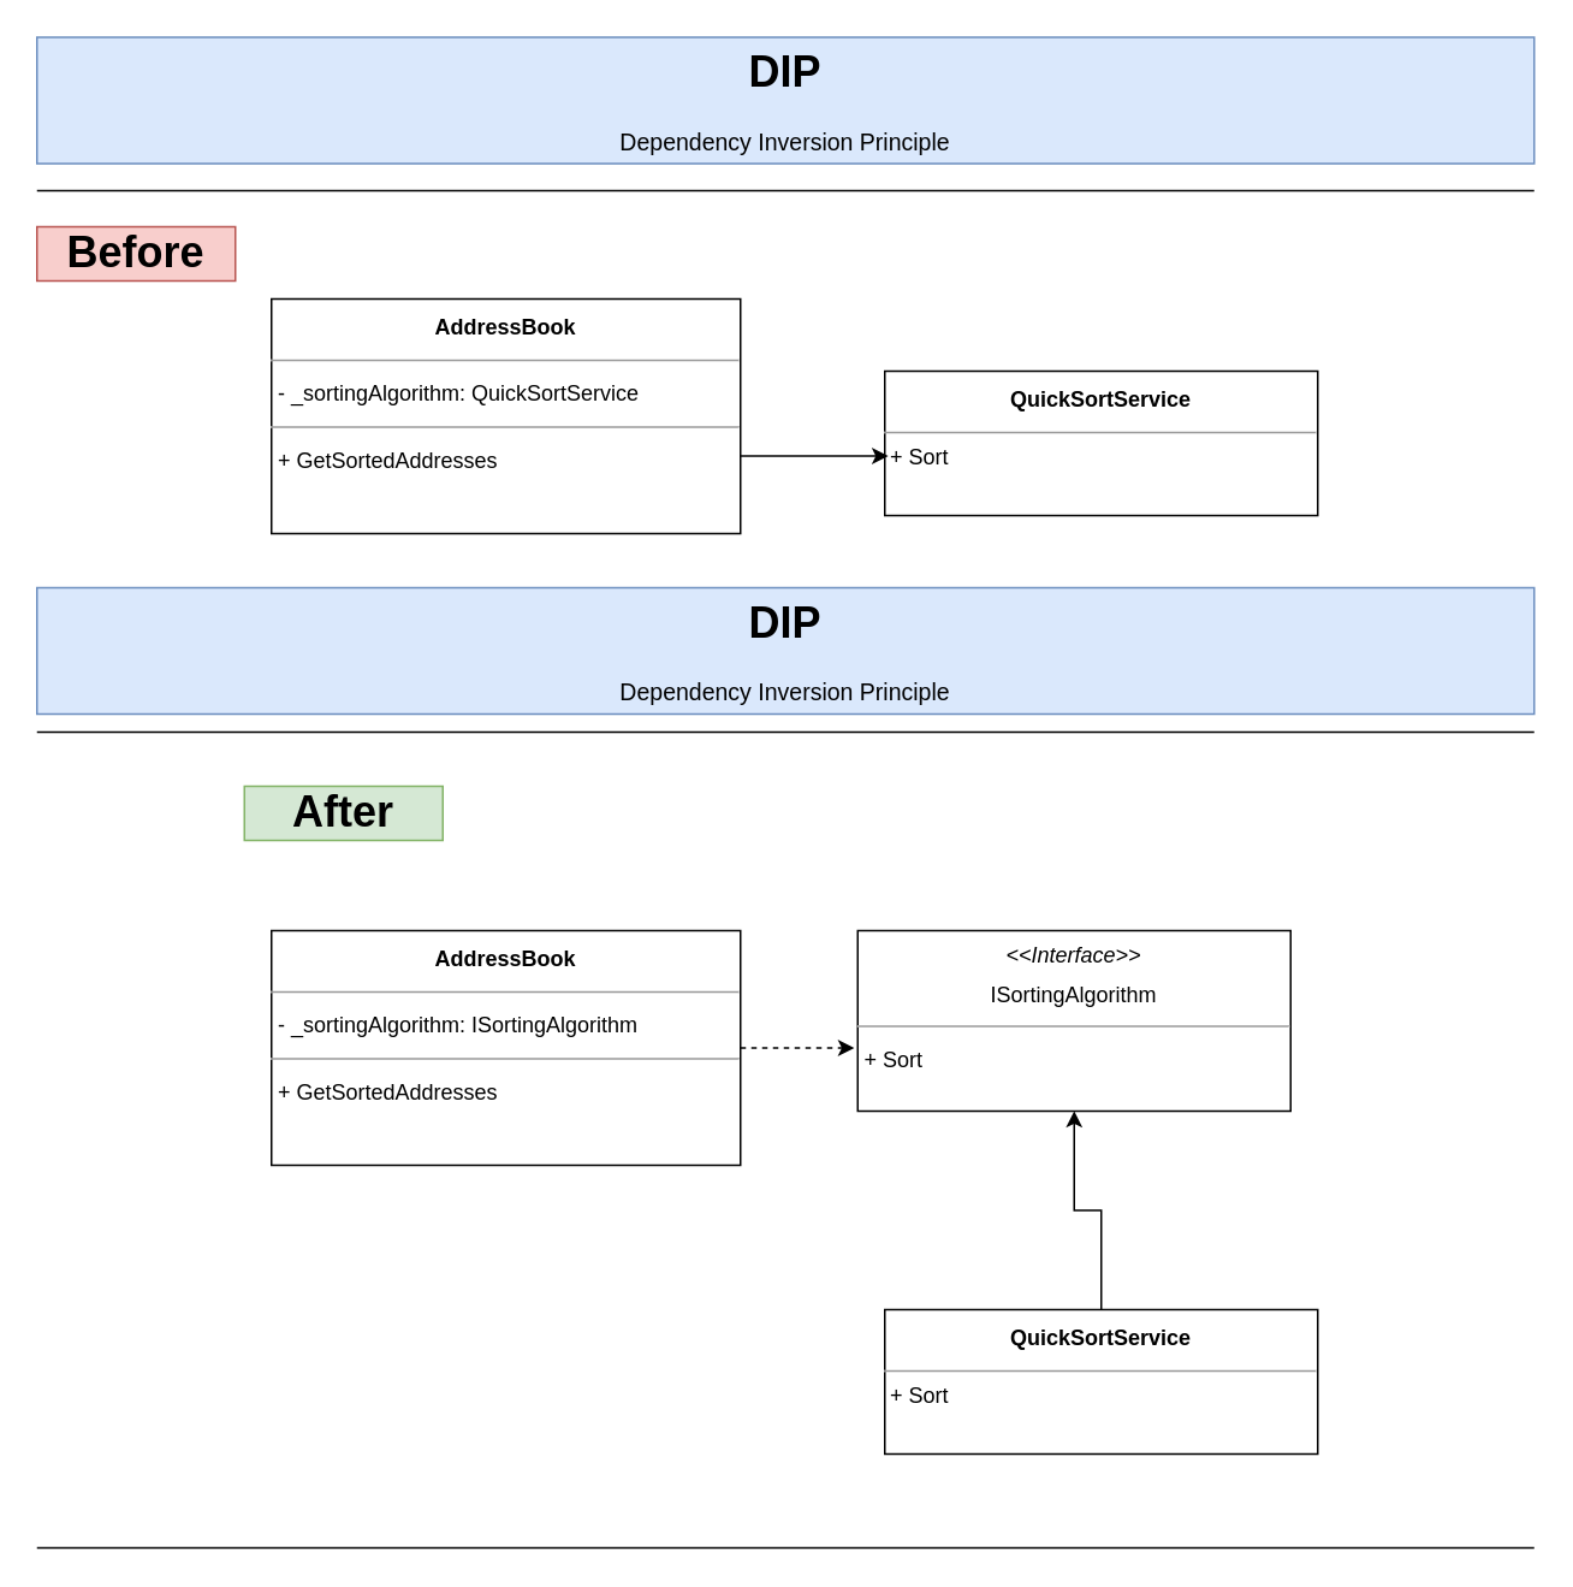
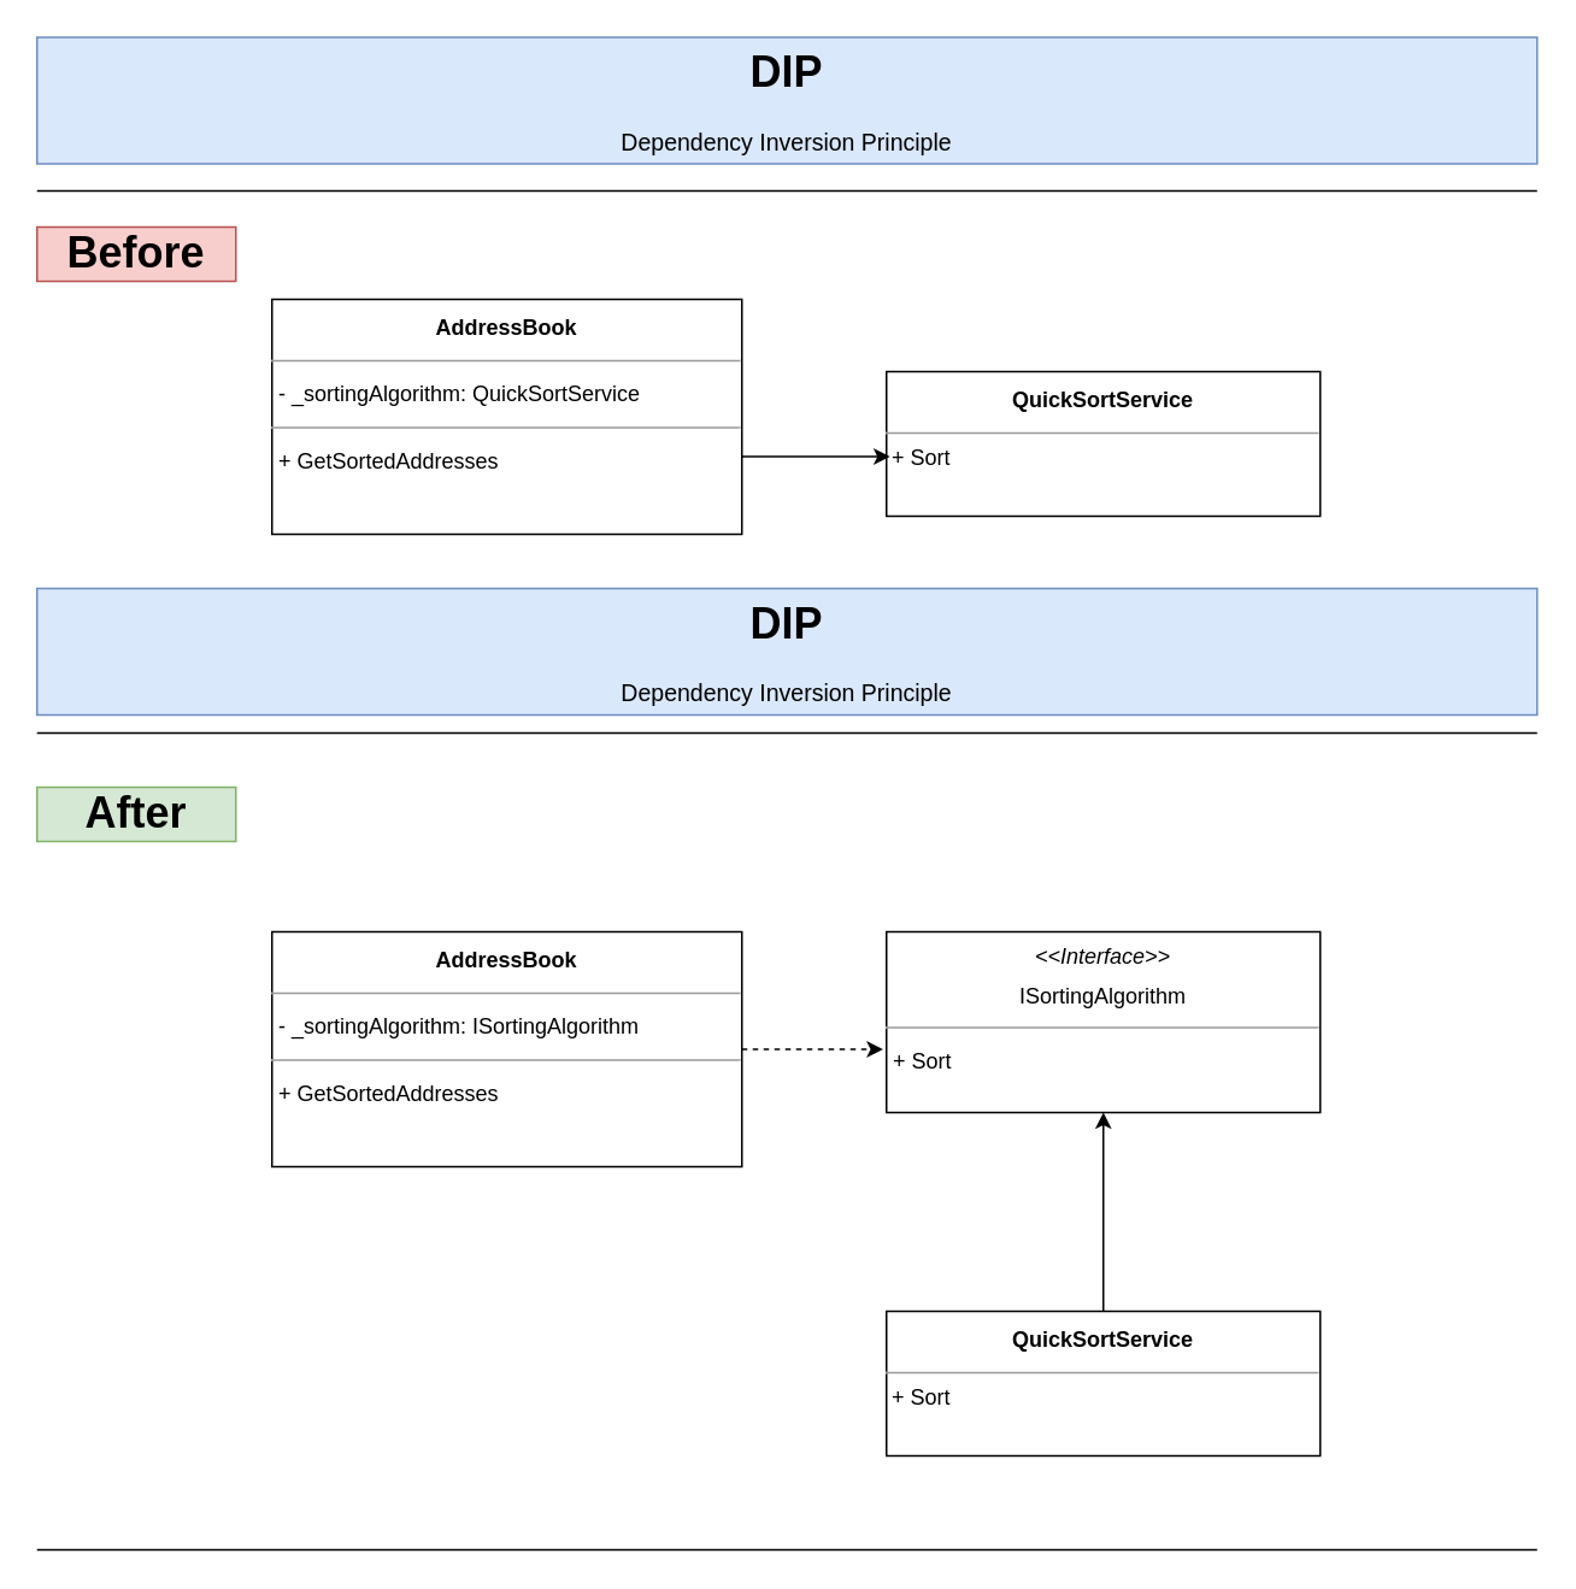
  <mxCell id="0" />
  <mxCell id="1" parent="0" />
  <mxCell id="2" value="&lt;h1 style=&quot;&quot;&gt;DIP&lt;/h1&gt;&lt;p style=&quot;font-size: 13px;&quot;&gt;Dependency Inversion Principle&lt;/p&gt;" style="text;html=1;strokeColor=#6c8ebf;fillColor=#dae8fc;spacing=5;spacingTop=-20;whiteSpace=wrap;overflow=hidden;rounded=0;align=center;" parent="1" vertex="1"><mxGeometry x="20" y="20" width="830" height="70" as="geometry" /></mxCell>
  <mxCell id="3" value="&lt;h1&gt;Before&lt;/h1&gt;" style="text;html=1;strokeColor=#b85450;fillColor=#f8cecc;align=center;verticalAlign=middle;whiteSpace=wrap;rounded=0;" parent="1" vertex="1"><mxGeometry x="20" y="125" width="110" height="30" as="geometry" /></mxCell>
- <mxCell id="4" value="&lt;h1&gt;After&lt;/h1&gt;" style="text;html=1;strokeColor=#82b366;fillColor=#d5e8d4;align=center;verticalAlign=middle;whiteSpace=wrap;rounded=0;" parent="1" vertex="1"><mxGeometry x="135" y="435" width="110" height="30" as="geometry" /></mxCell>
+ <mxCell id="4" value="&lt;h1&gt;After&lt;/h1&gt;" style="text;html=1;strokeColor=#82b366;fillColor=#d5e8d4;align=center;verticalAlign=middle;whiteSpace=wrap;rounded=0;" parent="1" vertex="1"><mxGeometry x="20" y="435" width="110" height="30" as="geometry" /></mxCell>
  <mxCell id="5" value="" style="endArrow=none;html=1;rounded=0;" parent="1" edge="1"><mxGeometry width="50" height="50" relative="1" as="geometry"><mxPoint x="20" y="405" as="sourcePoint" /><mxPoint x="850" y="405" as="targetPoint" /></mxGeometry></mxCell>
  <mxCell id="6" value="" style="endArrow=none;html=1;rounded=0;" parent="1" edge="1"><mxGeometry width="50" height="50" relative="1" as="geometry"><mxPoint x="20" y="857" as="sourcePoint" /><mxPoint x="850" y="857" as="targetPoint" /></mxGeometry></mxCell>
  <mxCell id="7" value="" style="endArrow=none;html=1;rounded=0;" parent="1" edge="1"><mxGeometry width="50" height="50" relative="1" as="geometry"><mxPoint x="20" y="105" as="sourcePoint" /><mxPoint x="850" y="105" as="targetPoint" /></mxGeometry></mxCell>
  <mxCell id="8" value="&lt;p style=&quot;text-align: center; margin: 4px 0px 0px; line-height: 200%;&quot;&gt;&lt;b&gt;QuickSortService&lt;/b&gt;&lt;br&gt;&lt;/p&gt;&lt;hr style=&quot;line-height: 200%;&quot; size=&quot;1&quot;&gt;&lt;p style=&quot;margin: 0px 0px 0px 4px; line-height: 200%;&quot;&gt;&lt;/p&gt;&amp;nbsp;+&amp;nbsp;Sort&lt;p style=&quot;margin: 0px 0px 0px 4px; line-height: 200%;&quot;&gt;&lt;span style=&quot;background-color: initial;&quot;&gt;&lt;br&gt;&lt;/span&gt;&lt;/p&gt;" style="verticalAlign=top;align=left;overflow=fill;fontSize=12;fontFamily=Helvetica;html=1;whiteSpace=wrap;" parent="1" vertex="1"><mxGeometry x="490" y="205" width="240" height="80" as="geometry" /></mxCell>
  <mxCell id="9" style="edgeStyle=orthogonalEdgeStyle;rounded=0;orthogonalLoop=1;jettySize=auto;html=1;exitX=1;exitY=0.669;exitDx=0;exitDy=0;exitPerimeter=0;entryX=0.008;entryY=0.588;entryDx=0;entryDy=0;entryPerimeter=0;" parent="1" source="10" target="8" edge="1"><mxGeometry relative="1" as="geometry" /></mxCell>
  <mxCell id="10" value="&lt;p style=&quot;text-align: center; margin: 4px 0px 0px; line-height: 200%;&quot;&gt;&lt;b&gt;AddressBook&lt;/b&gt;&lt;br&gt;&lt;/p&gt;&lt;hr style=&quot;line-height: 200%;&quot; size=&quot;1&quot;&gt;&lt;p style=&quot;margin: 0px 0px 0px 4px; line-height: 200%;&quot;&gt; - _sortingAlgorithm: QuickSortService&lt;br&gt;&lt;/p&gt;&lt;hr style=&quot;line-height: 200%;&quot; size=&quot;1&quot;&gt;&lt;p style=&quot;margin: 0px 0px 0px 4px; line-height: 200%;&quot;&gt;+ GetSortedAddresses&lt;/p&gt;&lt;p style=&quot;margin: 0px 0px 0px 4px; line-height: 200%;&quot;&gt;&lt;br&gt;&lt;/p&gt;" style="verticalAlign=top;align=left;overflow=fill;fontSize=12;fontFamily=Helvetica;html=1;whiteSpace=wrap;" parent="1" vertex="1"><mxGeometry x="150" y="165" width="260" height="130" as="geometry" /></mxCell>
  <mxCell id="11" style="edgeStyle=orthogonalEdgeStyle;rounded=0;orthogonalLoop=1;jettySize=auto;html=1;entryX=0.5;entryY=1;entryDx=0;entryDy=0;" parent="1" source="12" target="14" edge="1"><mxGeometry relative="1" as="geometry" /></mxCell>
  <mxCell id="12" value="&lt;p style=&quot;text-align: center; margin: 4px 0px 0px; line-height: 200%;&quot;&gt;&lt;b&gt;QuickSortService&lt;/b&gt;&lt;br&gt;&lt;/p&gt;&lt;hr style=&quot;line-height: 200%;&quot; size=&quot;1&quot;&gt;&lt;p style=&quot;margin: 0px 0px 0px 4px; line-height: 200%;&quot;&gt;&lt;/p&gt;&amp;nbsp;+&amp;nbsp;Sort&lt;p style=&quot;margin: 0px 0px 0px 4px; line-height: 200%;&quot;&gt;&lt;span style=&quot;background-color: initial;&quot;&gt;&lt;br&gt;&lt;/span&gt;&lt;/p&gt;" style="verticalAlign=top;align=left;overflow=fill;fontSize=12;fontFamily=Helvetica;html=1;whiteSpace=wrap;" parent="1" vertex="1"><mxGeometry x="490" y="725" width="240" height="80" as="geometry" /></mxCell>
  <mxCell id="13" value="&lt;p style=&quot;text-align: center; margin: 4px 0px 0px; line-height: 200%;&quot;&gt;&lt;b&gt;AddressBook&lt;/b&gt;&lt;br&gt;&lt;/p&gt;&lt;hr style=&quot;line-height: 200%;&quot; size=&quot;1&quot;&gt;&lt;p style=&quot;margin: 0px 0px 0px 4px; line-height: 200%;&quot;&gt; - _sortingAlgorithm: ISortingAlgorithm&lt;br&gt;&lt;/p&gt;&lt;hr style=&quot;line-height: 200%;&quot; size=&quot;1&quot;&gt;&lt;p style=&quot;margin: 0px 0px 0px 4px; line-height: 200%;&quot;&gt;+ GetSortedAddresses&lt;/p&gt;&lt;p style=&quot;margin: 0px 0px 0px 4px; line-height: 200%;&quot;&gt;&lt;br&gt;&lt;/p&gt;" style="verticalAlign=top;align=left;overflow=fill;fontSize=12;fontFamily=Helvetica;html=1;whiteSpace=wrap;" parent="1" vertex="1"><mxGeometry x="150" y="515" width="260" height="130" as="geometry" /></mxCell>
- <mxCell id="14" value="&lt;p style=&quot;margin: 4px 0px 0px; text-align: center; line-height: 180%;&quot;&gt;&lt;i&gt;&amp;lt;&amp;lt;Interface&amp;gt;&amp;gt;&lt;/i&gt;&lt;br&gt;ISortingAlgorithm&lt;br&gt;&lt;/p&gt;&lt;hr style=&quot;line-height: 180%;&quot; size=&quot;1&quot;&gt;&lt;p style=&quot;margin: 0px 0px 0px 4px; line-height: 180%;&quot;&gt;&lt;/p&gt;&lt;p style=&quot;border-color: var(--border-color); margin: 0px 0px 0px 4px; line-height: 24px;&quot;&gt;&lt;span style=&quot;background-color: initial;&quot;&gt;+ Sort&lt;/span&gt;&lt;/p&gt;" style="verticalAlign=top;align=left;overflow=fill;fontSize=12;fontFamily=Helvetica;html=1;whiteSpace=wrap;" parent="1" vertex="1"><mxGeometry x="475" y="515" width="240" height="100" as="geometry" /></mxCell>
+ <mxCell id="14" value="&lt;p style=&quot;margin: 4px 0px 0px; text-align: center; line-height: 180%;&quot;&gt;&lt;i&gt;&amp;lt;&amp;lt;Interface&amp;gt;&amp;gt;&lt;/i&gt;&lt;br&gt;ISortingAlgorithm&lt;br&gt;&lt;/p&gt;&lt;hr style=&quot;line-height: 180%;&quot; size=&quot;1&quot;&gt;&lt;p style=&quot;margin: 0px 0px 0px 4px; line-height: 180%;&quot;&gt;&lt;/p&gt;&lt;p style=&quot;border-color: var(--border-color); margin: 0px 0px 0px 4px; line-height: 24px;&quot;&gt;&lt;span style=&quot;background-color: initial;&quot;&gt;+ Sort&lt;/span&gt;&lt;/p&gt;" style="verticalAlign=top;align=left;overflow=fill;fontSize=12;fontFamily=Helvetica;html=1;whiteSpace=wrap;" parent="1" vertex="1"><mxGeometry x="490" y="515" width="240" height="100" as="geometry" /></mxCell>
  <mxCell id="15" style="edgeStyle=orthogonalEdgeStyle;rounded=0;orthogonalLoop=1;jettySize=auto;html=1;exitX=1;exitY=0.5;exitDx=0;exitDy=0;entryX=-0.008;entryY=0.65;entryDx=0;entryDy=0;entryPerimeter=0;dashed=1;" parent="1" source="13" target="14" edge="1"><mxGeometry relative="1" as="geometry" /></mxCell>
  <mxCell id="16" value="&lt;h1 style=&quot;&quot;&gt;DIP&lt;/h1&gt;&lt;p style=&quot;font-size: 13px;&quot;&gt;Dependency Inversion Principle&lt;/p&gt;" style="text;html=1;strokeColor=#6c8ebf;fillColor=#dae8fc;spacing=5;spacingTop=-20;whiteSpace=wrap;overflow=hidden;rounded=0;align=center;" vertex="1" parent="1"><mxGeometry x="20" y="325" width="830" height="70" as="geometry" /></mxCell>
